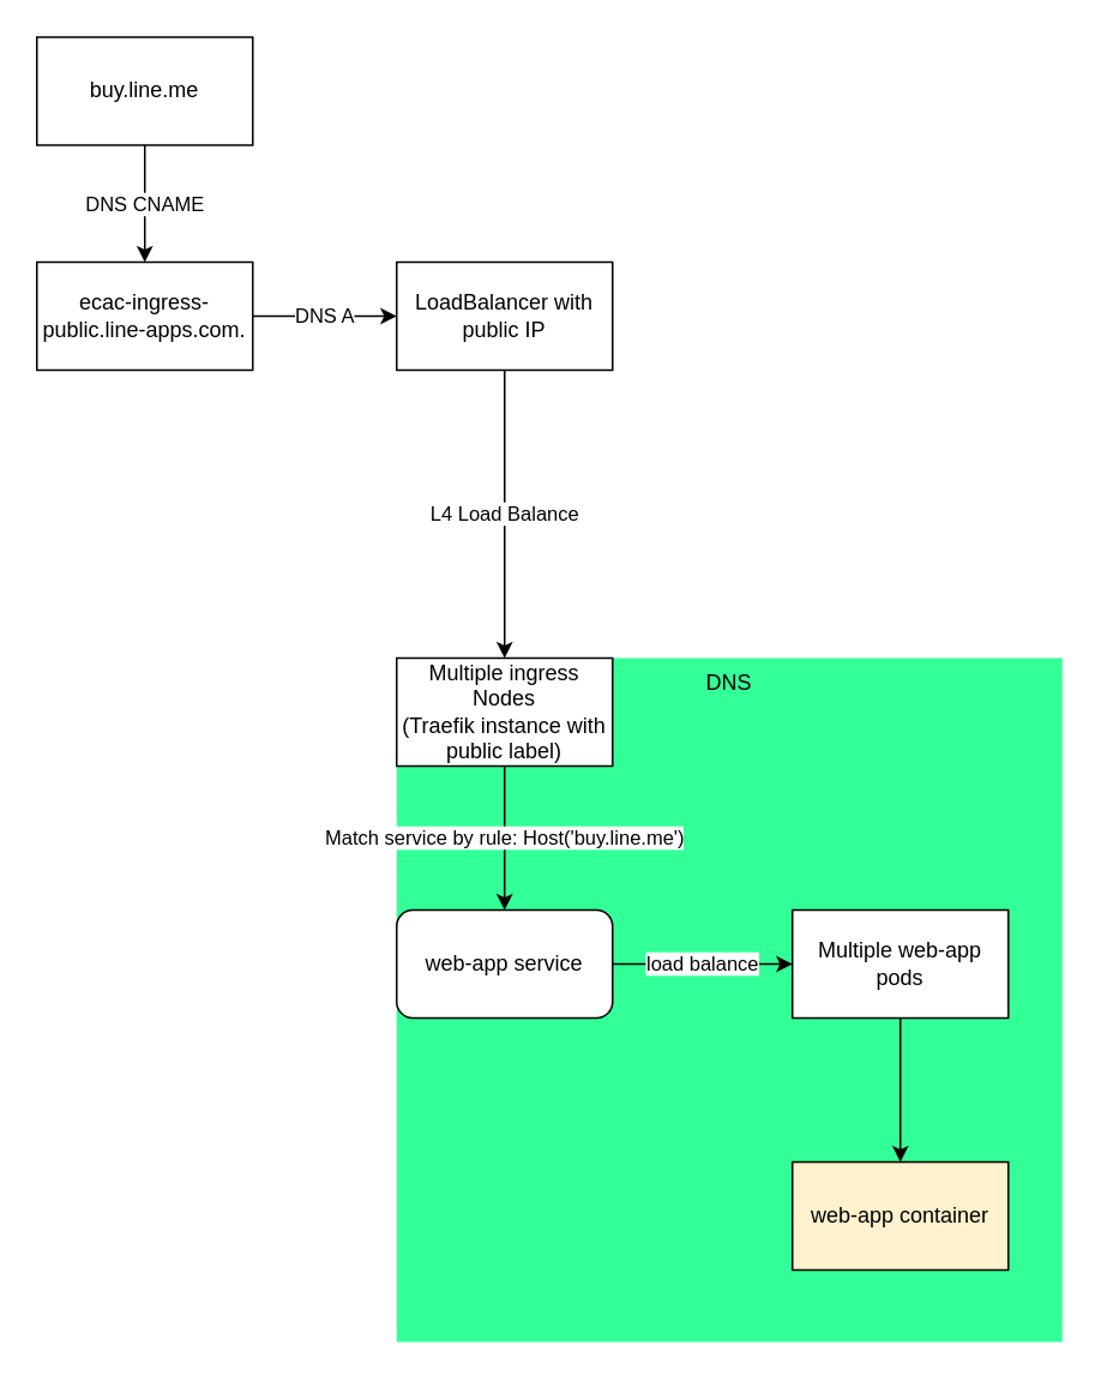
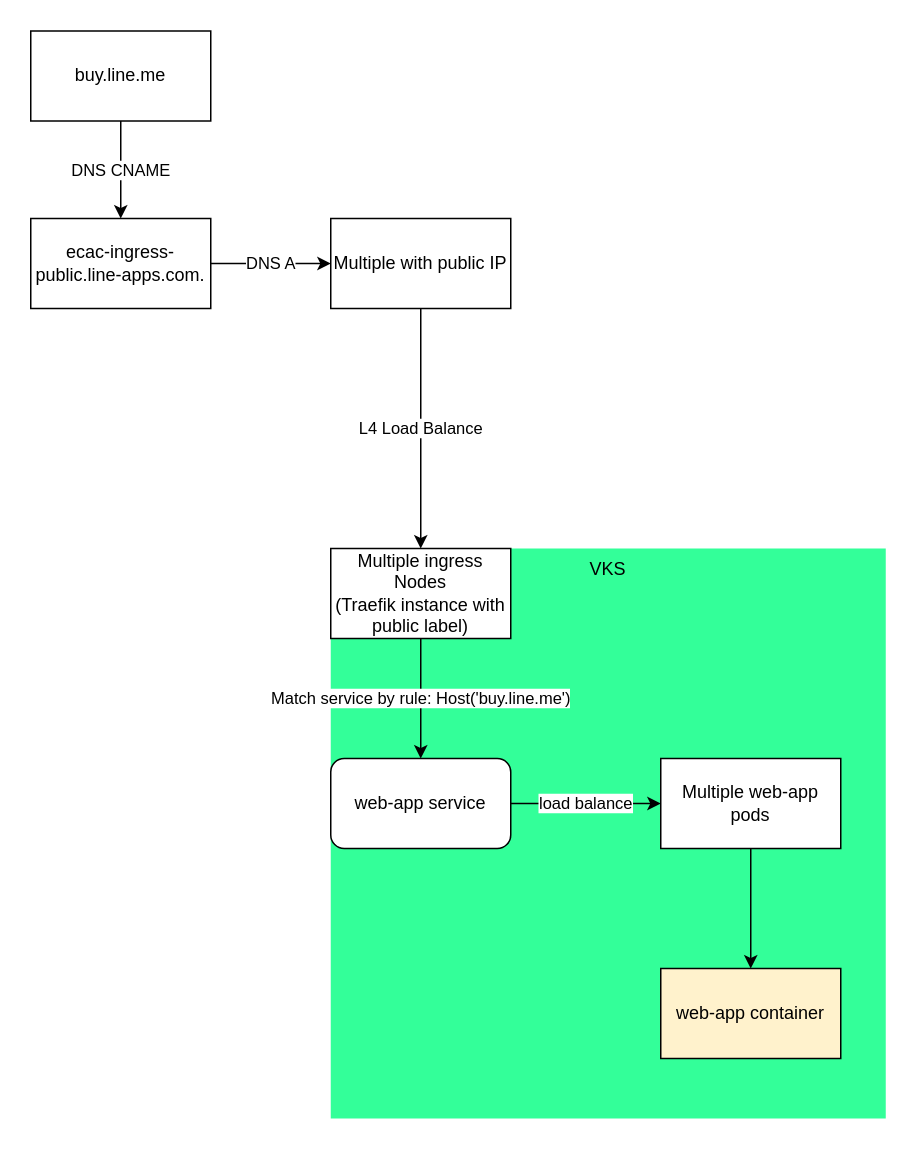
  <mxCell id="0" />
  <mxCell id="1" parent="0" />
  <mxCell id="2" value="DNS A" style="edgeStyle=orthogonalEdgeStyle;rounded=0;orthogonalLoop=1;jettySize=auto;html=1;" parent="1" source="3" target="7" edge="1"><mxGeometry relative="1" as="geometry" /></mxCell>
  <mxCell id="3" value="ecac-ingress-public.line-apps.com." style="rounded=0;whiteSpace=wrap;html=1;" parent="1" vertex="1"><mxGeometry x="20" y="145" width="120" height="60" as="geometry" /></mxCell>
  <mxCell id="4" value="DNS CNAME" style="edgeStyle=orthogonalEdgeStyle;rounded=0;orthogonalLoop=1;jettySize=auto;html=1;" parent="1" source="5" target="3" edge="1"><mxGeometry relative="1" as="geometry" /></mxCell>
  <mxCell id="5" value="buy.line.me" style="rounded=0;whiteSpace=wrap;html=1;" parent="1" vertex="1"><mxGeometry x="20" y="20" width="120" height="60" as="geometry" /></mxCell>
  <mxCell id="6" value="L4 Load Balance" style="edgeStyle=orthogonalEdgeStyle;rounded=0;orthogonalLoop=1;jettySize=auto;html=1;" parent="1" source="7" target="9" edge="1"><mxGeometry relative="1" as="geometry" /></mxCell>
- <mxCell id="7" value="LoadBalancer with public IP" style="rounded=0;whiteSpace=wrap;html=1;" parent="1" vertex="1"><mxGeometry x="220" y="145" width="120" height="60" as="geometry" /></mxCell>
- <mxCell id="8" value="DNS" style="group;fillColor=#33FF99;rounded=0;shadow=0;comic=0;glass=0;" parent="1" vertex="1" connectable="0"><mxGeometry x="220" y="365" width="370" height="380" as="geometry" /></mxCell>
+ <mxCell id="7" value="Multiple with public IP" style="rounded=0;whiteSpace=wrap;html=1;" parent="1" vertex="1"><mxGeometry x="220" y="145" width="120" height="60" as="geometry" /></mxCell>
+ <mxCell id="8" value="VKS" style="group;fillColor=#33FF99;rounded=0;shadow=0;comic=0;glass=0;" parent="1" vertex="1" connectable="0"><mxGeometry x="220" y="365" width="370" height="380" as="geometry" /></mxCell>
  <mxCell id="9" value="Multiple ingress Nodes &lt;br&gt;(Traefik instance with public label)" style="rounded=0;whiteSpace=wrap;html=1;" parent="8" vertex="1"><mxGeometry width="120" height="60" as="geometry" /></mxCell>
  <mxCell id="10" value="web-app service" style="whiteSpace=wrap;html=1;rounded=1;" parent="8" vertex="1"><mxGeometry y="140" width="120" height="60" as="geometry" /></mxCell>
  <mxCell id="11" value="Match service by rule: Host('buy.line.me')" style="edgeStyle=orthogonalEdgeStyle;rounded=0;orthogonalLoop=1;jettySize=auto;html=1;align=center;" parent="8" source="9" target="10" edge="1"><mxGeometry relative="1" as="geometry" /></mxCell>
  <mxCell id="12" value="Multiple web-app pods" style="rounded=0;whiteSpace=wrap;html=1;" parent="8" vertex="1"><mxGeometry x="220" y="140" width="120" height="60" as="geometry" /></mxCell>
  <mxCell id="13" value="load balance" style="edgeStyle=orthogonalEdgeStyle;rounded=0;orthogonalLoop=1;jettySize=auto;html=1;" parent="8" source="10" target="12" edge="1"><mxGeometry relative="1" as="geometry" /></mxCell>
  <mxCell id="14" value="web-app container" style="rounded=0;whiteSpace=wrap;html=1;fillColor=#fff2cc;" parent="8" vertex="1"><mxGeometry x="220" y="280" width="120" height="60" as="geometry" /></mxCell>
  <mxCell id="15" value="" style="edgeStyle=orthogonalEdgeStyle;rounded=0;orthogonalLoop=1;jettySize=auto;html=1;" parent="8" source="12" target="14" edge="1"><mxGeometry relative="1" as="geometry" /></mxCell>
